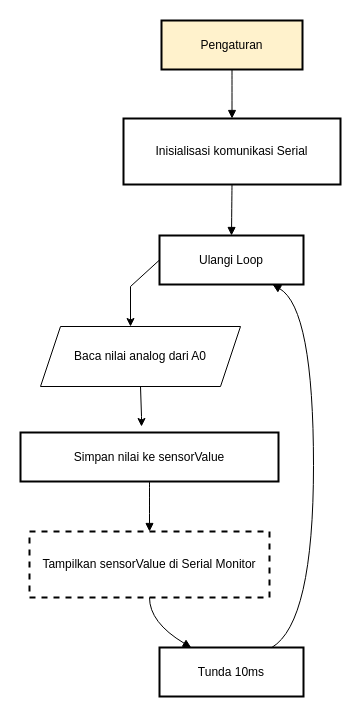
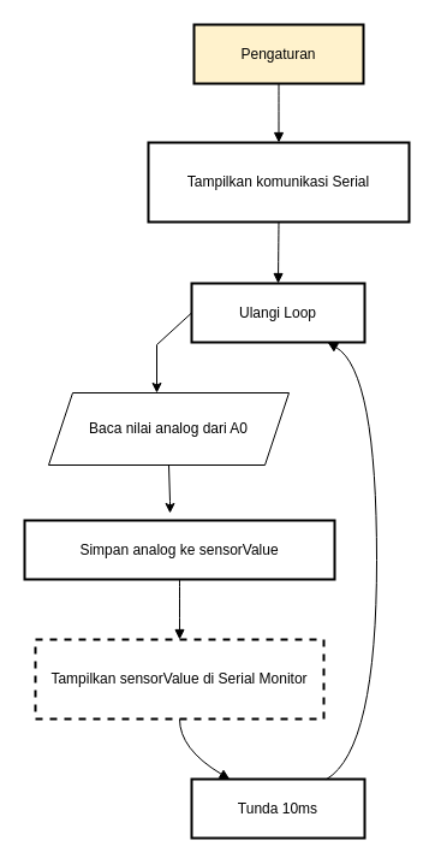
  <mxCell id="0" />
  <mxCell id="1" parent="0" />
  <mxCell id="2" value="Pengaturan" style="whiteSpace=wrap;strokeWidth=2;fillColor=#fff2cc;" vertex="1" parent="1"><mxGeometry x="161" y="20" width="141" height="49" as="geometry" /></mxCell>
- <mxCell id="3" value="Inisialisasi komunikasi Serial" style="whiteSpace=wrap;strokeWidth=2;" vertex="1" parent="1"><mxGeometry x="123" y="118" width="217" height="66" as="geometry" /></mxCell>
+ <mxCell id="3" value="Tampilkan komunikasi Serial" style="whiteSpace=wrap;strokeWidth=2;" vertex="1" parent="1"><mxGeometry x="123" y="118" width="217" height="66" as="geometry" /></mxCell>
  <mxCell id="4" value="Ulangi Loop" style="whiteSpace=wrap;strokeWidth=2;" vertex="1" parent="1"><mxGeometry x="159" y="235" width="144" height="49" as="geometry" /></mxCell>
- <mxCell id="5" value="Simpan nilai ke sensorValue" style="whiteSpace=wrap;strokeWidth=2;" vertex="1" parent="1"><mxGeometry x="20" y="432" width="258" height="49" as="geometry" /></mxCell>
+ <mxCell id="5" value="Simpan analog ke sensorValue" style="whiteSpace=wrap;strokeWidth=2;" vertex="1" parent="1"><mxGeometry x="20" y="432" width="258" height="49" as="geometry" /></mxCell>
  <mxCell id="6" value="Tampilkan sensorValue di Serial Monitor" style="whiteSpace=wrap;strokeWidth=2;dashed=1;" vertex="1" parent="1"><mxGeometry x="29" y="531" width="240" height="66" as="geometry" /></mxCell>
  <mxCell id="7" value="Tunda 10ms" style="whiteSpace=wrap;strokeWidth=2;" vertex="1" parent="1"><mxGeometry x="159" y="647" width="144" height="49" as="geometry" /></mxCell>
  <mxCell id="8" value="" style="curved=1;startArrow=none;endArrow=block;exitX=0.5;exitY=0.99;entryX=0.5;entryY=0.01;rounded=0;" edge="1" parent="1" source="2" target="3"><mxGeometry relative="1" as="geometry"><Array as="points" /></mxGeometry></mxCell>
  <mxCell id="9" value="" style="curved=1;startArrow=none;endArrow=block;exitX=0.5;exitY=1.01;entryX=0.5;entryY=-0.01;rounded=0;" edge="1" parent="1" source="3" target="4"><mxGeometry relative="1" as="geometry"><Array as="points" /></mxGeometry></mxCell>
  <mxCell id="10" value="" style="curved=1;startArrow=none;endArrow=block;exitX=0.5;exitY=0.99;entryX=0.5;entryY=-0.01;rounded=0;" edge="1" parent="1" source="5" target="6"><mxGeometry relative="1" as="geometry"><Array as="points" /></mxGeometry></mxCell>
  <mxCell id="11" value="" style="curved=1;startArrow=none;endArrow=block;exitX=0.5;exitY=1;entryX=0.22;entryY=0;rounded=0;" edge="1" parent="1" source="6" target="7"><mxGeometry relative="1" as="geometry"><Array as="points"><mxPoint x="149" y="622" /></Array></mxGeometry></mxCell>
  <mxCell id="12" value="" style="curved=1;startArrow=none;endArrow=block;exitX=0.78;exitY=0;entryX=0.78;entryY=0.99;rounded=0;" edge="1" parent="1" source="7" target="4"><mxGeometry relative="1" as="geometry"><Array as="points"><mxPoint x="313" y="622" /><mxPoint x="313" y="308" /></Array></mxGeometry></mxCell>
  <mxCell id="13" value="Baca nilai analog dari A0" style="shape=parallelogram;perimeter=parallelogramPerimeter;whiteSpace=wrap;html=1;fixedSize=1;" vertex="1" parent="1"><mxGeometry x="40" y="326" width="200" height="60" as="geometry" /></mxCell>
  <mxCell id="14" value="" style="endArrow=classic;html=1;rounded=0;exitX=0;exitY=0.5;exitDx=0;exitDy=0;" edge="1" parent="1" source="4"><mxGeometry width="50" height="50" relative="1" as="geometry"><mxPoint x="140" y="256" as="sourcePoint" /><mxPoint x="130" y="326" as="targetPoint" /><Array as="points"><mxPoint x="130" y="286" /></Array></mxGeometry></mxCell>
  <mxCell id="15" value="" style="endArrow=classic;html=1;rounded=0;exitX=0.5;exitY=1;exitDx=0;exitDy=0;" edge="1" parent="1" source="13"><mxGeometry width="50" height="50" relative="1" as="geometry"><mxPoint x="164" y="392" as="sourcePoint" /><mxPoint x="141" y="426" as="targetPoint" /><Array as="points"><mxPoint x="141" y="416" /></Array></mxGeometry></mxCell>
